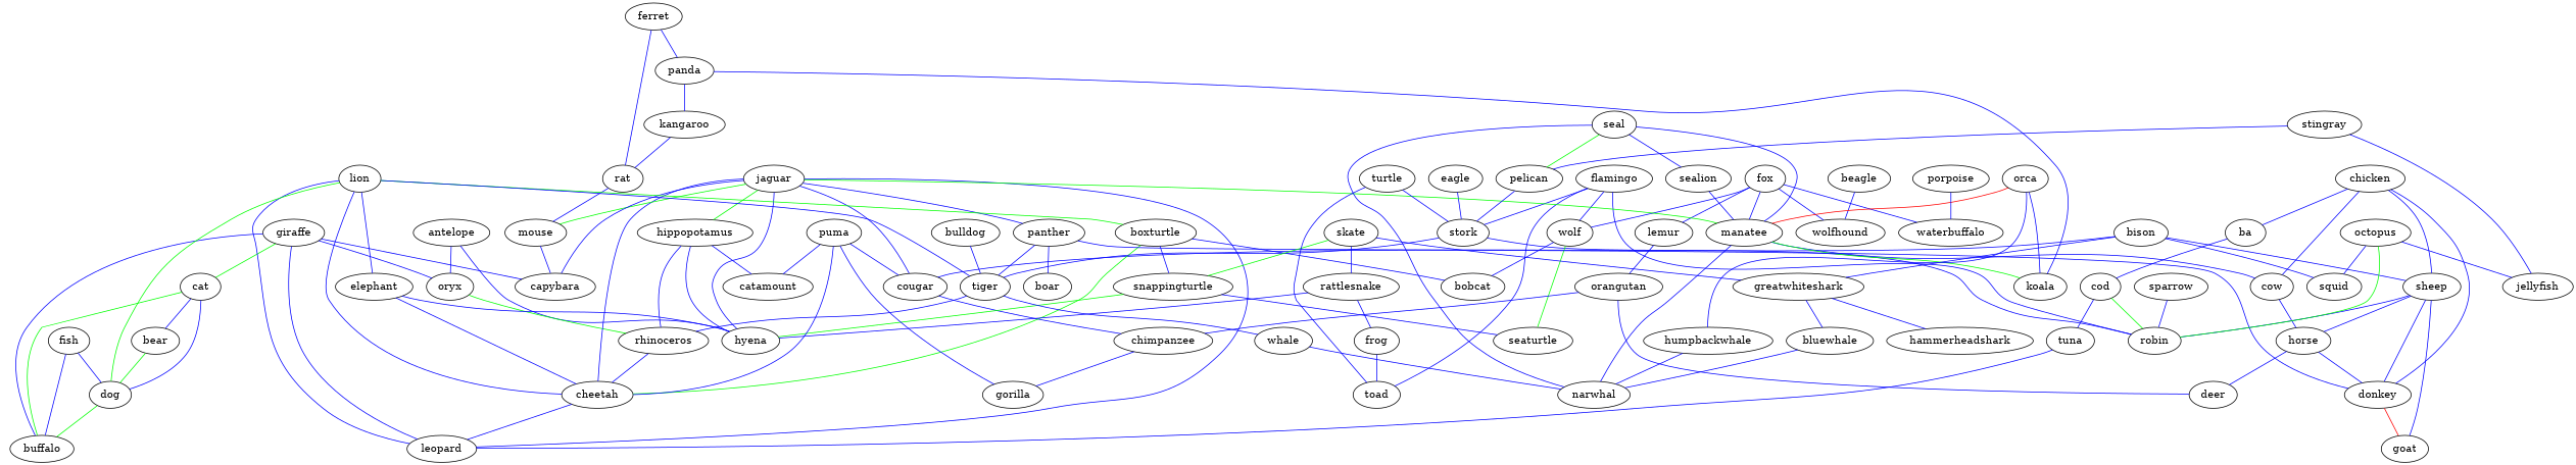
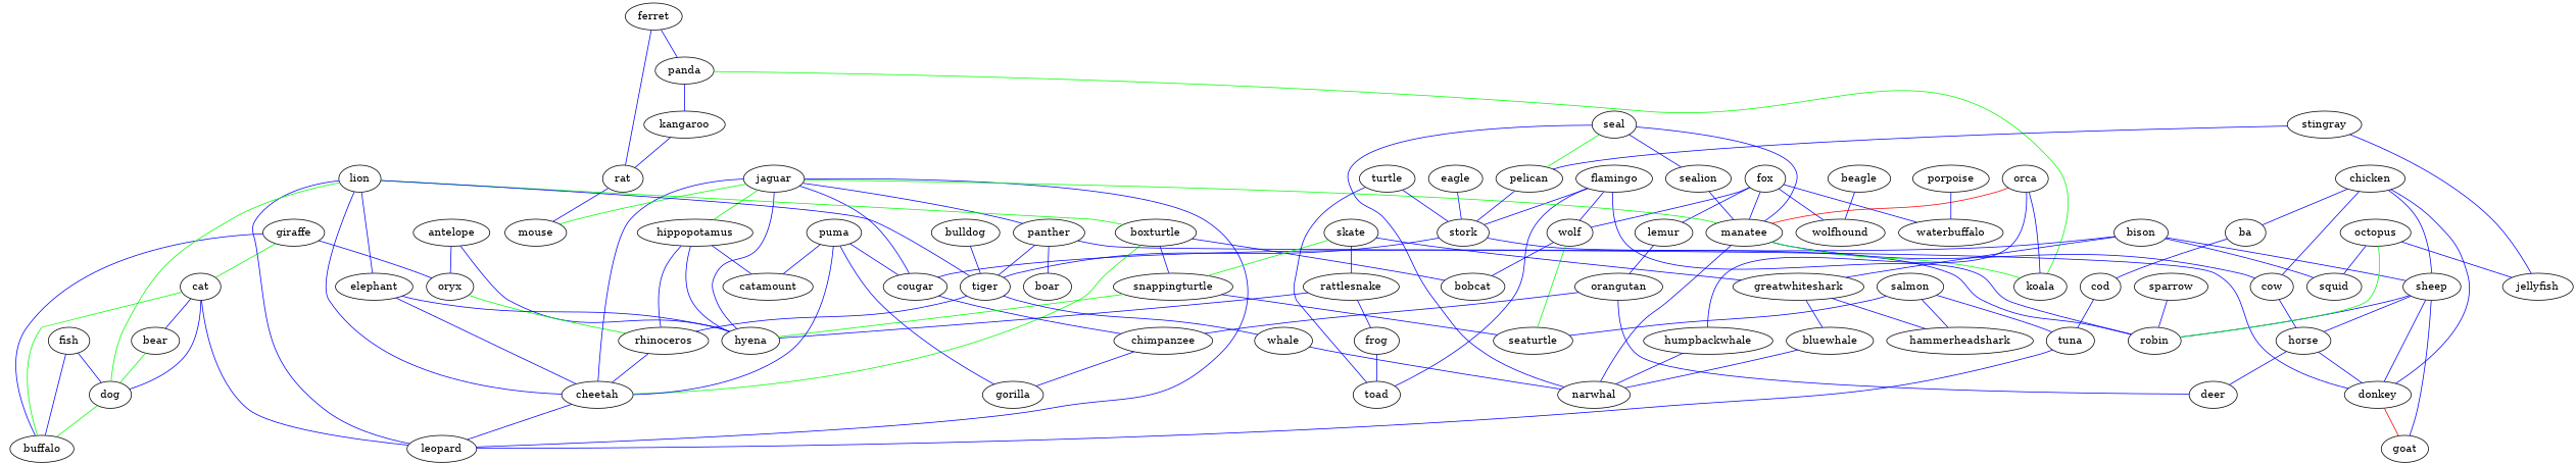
  strict graph {
    edge [color=blue weight=1]
    antelope
    hyena
    oryx
    rhinoceros
    cheetah
    ba
    cod
    tuna
    robin
    leopard
    beagle
    wolfhound
    bison
    cougar
    greatwhiteshark
    sheep
    squid
    chimpanzee
    bluewhale
    hammerheadshark
    donkey
    horse
    goat
    gorilla
    narwhal
    deer
    boxturtle
    bobcat
    snappingturtle
    seaturtle
    bulldog
    tiger
    whale
    cat
    bear
    dog
    buffalo
    chicken
    cow
    eagle
    stork
    elephant
    ferret
    panda
    rat
    kangaroo
    koala
    mouse
-   capybara
    fish
    flamingo
    toad
    wolf
    fox
    lemur
    manatee
    waterbuffalo
    orangutan
    frog
    giraffe
    hippopotamus
    catamount
    humpbackwhale
    jaguar
    panther
    boar
    lion
    octopus
    jellyfish
    orca
    pelican
    porpoise
    puma
    rattlesnake
+   salmon
    seal
    sealion
    skate
    sparrow
    stingray
    turtle
    antelope -- hyena
    antelope -- oryx
    oryx -- rhinoceros [color=green]
    rhinoceros -- cheetah
    cheetah -- leopard
    ba -- cod
    cod -- tuna
-   cod -- robin [color=green]
    tuna -- leopard
    beagle -- wolfhound
    bison -- cougar
    bison -- greatwhiteshark
    bison -- sheep
    bison -- squid
    cougar -- chimpanzee
    greatwhiteshark -- bluewhale
    greatwhiteshark -- hammerheadshark
    sheep -- robin
    sheep -- donkey
    sheep -- horse
    sheep -- goat
    chimpanzee -- gorilla
    bluewhale -- narwhal
    donkey -- goat [color=red]
    horse -- donkey
    horse -- deer
    boxturtle -- cheetah [color=green]
    boxturtle -- bobcat
    boxturtle -- snappingturtle
    snappingturtle -- hyena [color=green]
    snappingturtle -- seaturtle
    bulldog -- tiger
    tiger -- rhinoceros
    tiger -- whale
    whale -- narwhal
    cat -- bear
    cat -- dog
    cat -- buffalo [color=green]
    bear -- dog [color=green]
    dog -- buffalo [color=green]
    chicken -- ba
    chicken -- sheep
    chicken -- donkey
    chicken -- cow
    cow -- horse
    eagle -- stork
    stork -- robin
    stork -- tiger
    elephant -- hyena
    elephant -- cheetah
    ferret -- panda
    ferret -- rat
    panda -- kangaroo
-   panda -- koala
+   panda -- koala [color=green]
    rat -- mouse
    kangaroo -- rat
-   mouse -- capybara
    fish -- dog
    fish -- buffalo
    flamingo -- robin
    flamingo -- stork
    flamingo -- toad
    flamingo -- wolf
    wolf -- bobcat
    wolf -- seaturtle [color=green]
    fox -- wolfhound
    fox -- wolf
    fox -- lemur
    fox -- manatee
    fox -- waterbuffalo
    lemur -- orangutan
    manatee -- narwhal
    manatee -- cow
    manatee -- koala [color=green]
    orangutan -- chimpanzee
    orangutan -- deer
    frog -- toad
    giraffe -- oryx
-   giraffe -- leopard
+   cat -- leopard
    giraffe -- cat [color=green]
    giraffe -- buffalo
-   giraffe -- capybara
    hippopotamus -- hyena
    hippopotamus -- rhinoceros
    hippopotamus -- catamount
    humpbackwhale -- narwhal
    jaguar -- hyena
    jaguar -- cheetah
    jaguar -- leopard
    jaguar -- cougar
    jaguar -- mouse [color=green]
-   jaguar -- capybara
    jaguar -- manatee [color=green]
    jaguar -- hippopotamus [color=green]
    jaguar -- panther
    panther -- donkey
    panther -- tiger
    panther -- boar
    lion -- cheetah
    lion -- leopard
    lion -- boxturtle [color=green]
    lion -- tiger
    lion -- dog [color=green]
    lion -- elephant
    octopus -- robin [color=green]
    octopus -- squid
    octopus -- jellyfish
    orca -- koala
    orca -- manatee [color=red]
    orca -- humpbackwhale
    pelican -- stork
    porpoise -- waterbuffalo
    puma -- cheetah
    puma -- cougar
    puma -- gorilla
    puma -- catamount
    rattlesnake -- hyena
    rattlesnake -- frog
+   salmon -- tuna
+   salmon -- hammerheadshark
+   salmon -- seaturtle
    seal -- narwhal
    seal -- manatee
    seal -- pelican [color=green]
    seal -- sealion
    sealion -- manatee
    skate -- greatwhiteshark
    skate -- snappingturtle [color=green]
    skate -- rattlesnake
    sparrow -- robin
    stingray -- jellyfish
    stingray -- pelican
    turtle -- stork
    turtle -- toad
  }
